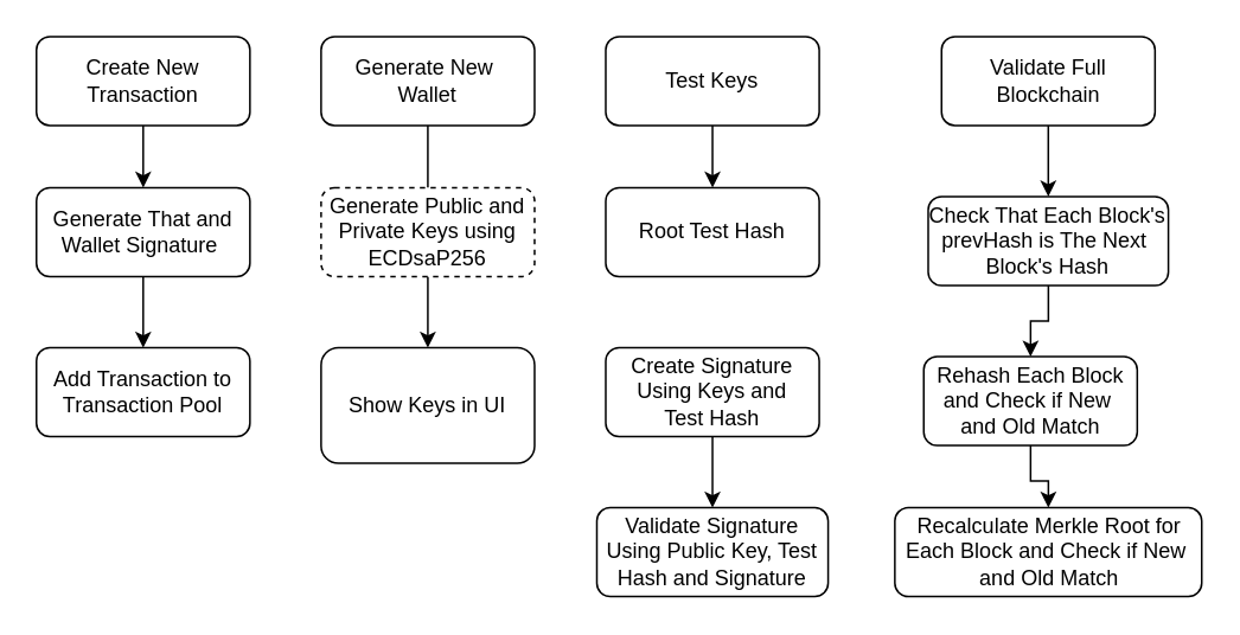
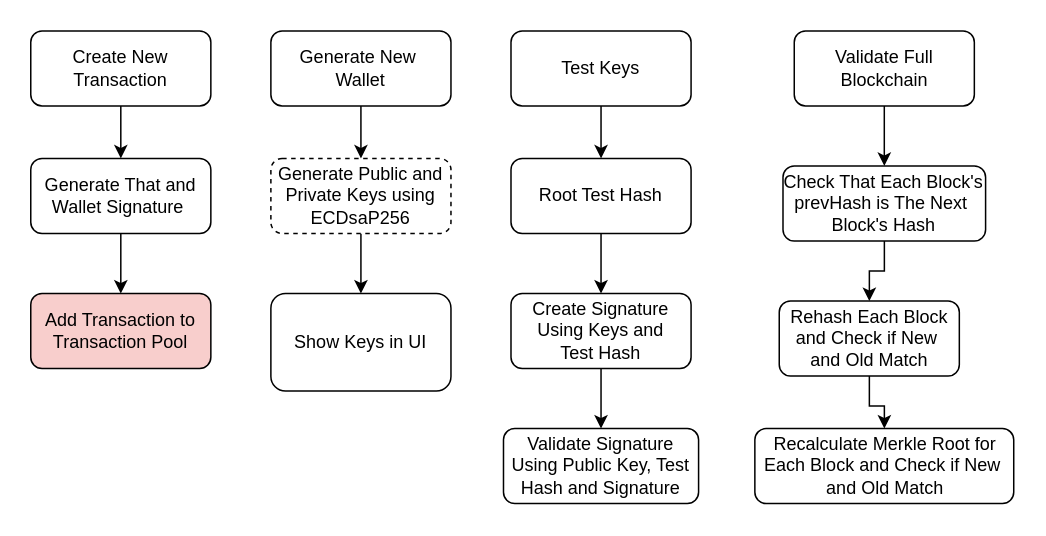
  <mxCell id="0" />
  <mxCell id="1" parent="0" />
  <mxCell id="2" value="" style="edgeStyle=orthogonalEdgeStyle;rounded=0;orthogonalLoop=1;jettySize=auto;html=1;" edge="1" parent="1" source="3" target="5"><mxGeometry relative="1" as="geometry" /></mxCell>
  <mxCell id="3" value="Create New Transaction" style="rounded=1;whiteSpace=wrap;html=1;fontSize=12;glass=0;strokeWidth=1;shadow=0;" vertex="1" parent="1"><mxGeometry x="20" y="20" width="120" height="50" as="geometry" /></mxCell>
  <mxCell id="4" value="" style="edgeStyle=orthogonalEdgeStyle;rounded=0;orthogonalLoop=1;jettySize=auto;html=1;" edge="1" parent="1" source="5" target="6"><mxGeometry relative="1" as="geometry" /></mxCell>
  <mxCell id="5" value="Generate That and Wallet Signature&amp;nbsp;" style="rounded=1;whiteSpace=wrap;html=1;fontSize=12;glass=0;strokeWidth=1;shadow=0;" vertex="1" parent="1"><mxGeometry x="20" y="105" width="120" height="50" as="geometry" /></mxCell>
- <mxCell id="6" value="Add Transaction to Transaction Pool" style="rounded=1;whiteSpace=wrap;html=1;fontSize=12;glass=0;strokeWidth=1;shadow=0;" vertex="1" parent="1"><mxGeometry x="20" y="195" width="120" height="50" as="geometry" /></mxCell>
- <mxCell id="7" value="" style="edgeStyle=orthogonalEdgeStyle;rounded=0;orthogonalLoop=1;jettySize=auto;html=1;endArrow=none;" edge="1" parent="1" source="8" target="10"><mxGeometry relative="1" as="geometry" /></mxCell>
+ <mxCell id="6" value="Add Transaction to Transaction Pool" style="rounded=1;whiteSpace=wrap;html=1;fontSize=12;glass=0;strokeWidth=1;shadow=0;fillColor=#f8cecc;" vertex="1" parent="1"><mxGeometry x="20" y="195" width="120" height="50" as="geometry" /></mxCell>
+ <mxCell id="7" value="" style="edgeStyle=orthogonalEdgeStyle;rounded=0;orthogonalLoop=1;jettySize=auto;html=1;" edge="1" parent="1" source="8" target="10"><mxGeometry relative="1" as="geometry" /></mxCell>
  <mxCell id="8" value="Generate New&amp;nbsp;&lt;div&gt;Wallet&lt;/div&gt;" style="rounded=1;whiteSpace=wrap;html=1;fontSize=12;glass=0;strokeWidth=1;shadow=0;" vertex="1" parent="1"><mxGeometry x="180" y="20" width="120" height="50" as="geometry" /></mxCell>
  <mxCell id="9" value="" style="edgeStyle=orthogonalEdgeStyle;rounded=0;orthogonalLoop=1;jettySize=auto;html=1;" edge="1" parent="1" source="10" target="11"><mxGeometry relative="1" as="geometry" /></mxCell>
  <mxCell id="10" value="Generate Public and Private Keys using ECDsaP256" style="rounded=1;whiteSpace=wrap;html=1;fontSize=12;glass=0;strokeWidth=1;shadow=0;dashed=1;" vertex="1" parent="1"><mxGeometry x="180" y="105" width="120" height="50" as="geometry" /></mxCell>
  <mxCell id="11" value="Show Keys in UI" style="rounded=1;whiteSpace=wrap;html=1;fontSize=12;glass=0;strokeWidth=1;shadow=0;" vertex="1" parent="1"><mxGeometry x="180" y="195" width="120" height="65" as="geometry" /></mxCell>
  <mxCell id="12" value="" style="edgeStyle=orthogonalEdgeStyle;rounded=0;orthogonalLoop=1;jettySize=auto;html=1;" edge="1" parent="1" source="13" target="15"><mxGeometry relative="1" as="geometry" /></mxCell>
  <mxCell id="13" value="Test Keys" style="rounded=1;whiteSpace=wrap;html=1;fontSize=12;glass=0;strokeWidth=1;shadow=0;" vertex="1" parent="1"><mxGeometry x="340" y="20" width="120" height="50" as="geometry" /></mxCell>
+ <mxCell id="14" value="" style="edgeStyle=orthogonalEdgeStyle;rounded=0;orthogonalLoop=1;jettySize=auto;html=1;" edge="1" parent="1" source="15" target="17"><mxGeometry relative="1" as="geometry" /></mxCell>
  <mxCell id="15" value="Root Test Hash" style="rounded=1;whiteSpace=wrap;html=1;fontSize=12;glass=0;strokeWidth=1;shadow=0;" vertex="1" parent="1"><mxGeometry x="340" y="105" width="120" height="50" as="geometry" /></mxCell>
  <mxCell id="16" value="" style="edgeStyle=orthogonalEdgeStyle;rounded=0;orthogonalLoop=1;jettySize=auto;html=1;" edge="1" parent="1" source="17" target="18"><mxGeometry relative="1" as="geometry" /></mxCell>
  <mxCell id="17" value="Create Signature Using Keys and&lt;div&gt;Test Hash&lt;/div&gt;" style="rounded=1;whiteSpace=wrap;html=1;fontSize=12;glass=0;strokeWidth=1;shadow=0;" vertex="1" parent="1"><mxGeometry x="340" y="195" width="120" height="50" as="geometry" /></mxCell>
  <mxCell id="18" value="Validate Signature Using Public Key, Test Hash and Signature" style="rounded=1;whiteSpace=wrap;html=1;fontSize=12;glass=0;strokeWidth=1;shadow=0;" vertex="1" parent="1"><mxGeometry x="335" y="285" width="130" height="50" as="geometry" /></mxCell>
  <mxCell id="19" value="" style="edgeStyle=orthogonalEdgeStyle;rounded=0;orthogonalLoop=1;jettySize=auto;html=1;" edge="1" parent="1" source="20" target="22"><mxGeometry relative="1" as="geometry" /></mxCell>
  <mxCell id="20" value="Validate Full Blockchain" style="rounded=1;whiteSpace=wrap;html=1;fontSize=12;glass=0;strokeWidth=1;shadow=0;" vertex="1" parent="1"><mxGeometry x="528.75" y="20" width="120" height="50" as="geometry" /></mxCell>
  <mxCell id="21" style="edgeStyle=orthogonalEdgeStyle;rounded=0;orthogonalLoop=1;jettySize=auto;html=1;" edge="1" parent="1" source="22" target="24"><mxGeometry relative="1" as="geometry" /></mxCell>
  <mxCell id="22" value="Check That Each Block's prevHash is The Next&amp;nbsp;&lt;div&gt;&lt;div&gt;Block's Hash&lt;/div&gt;&lt;/div&gt;" style="rounded=1;whiteSpace=wrap;html=1;fontSize=12;glass=0;strokeWidth=1;shadow=0;" vertex="1" parent="1"><mxGeometry x="521.25" y="110" width="135" height="50" as="geometry" /></mxCell>
  <mxCell id="23" style="edgeStyle=orthogonalEdgeStyle;rounded=0;orthogonalLoop=1;jettySize=auto;html=1;" edge="1" parent="1" source="24" target="25"><mxGeometry relative="1" as="geometry" /></mxCell>
  <mxCell id="24" value="Rehash Each Block and Check if New&amp;nbsp;&lt;div&gt;and Old Match&lt;/div&gt;" style="rounded=1;whiteSpace=wrap;html=1;fontSize=12;glass=0;strokeWidth=1;shadow=0;" vertex="1" parent="1"><mxGeometry x="518.75" y="200" width="120" height="50" as="geometry" /></mxCell>
  <mxCell id="25" value="Recalculate Merkle Root for Each Block and Check if New&amp;nbsp;&lt;div&gt;and Old Match&lt;/div&gt;" style="rounded=1;whiteSpace=wrap;html=1;fontSize=12;glass=0;strokeWidth=1;shadow=0;" vertex="1" parent="1"><mxGeometry x="502.5" y="285" width="172.5" height="50" as="geometry" /></mxCell>
